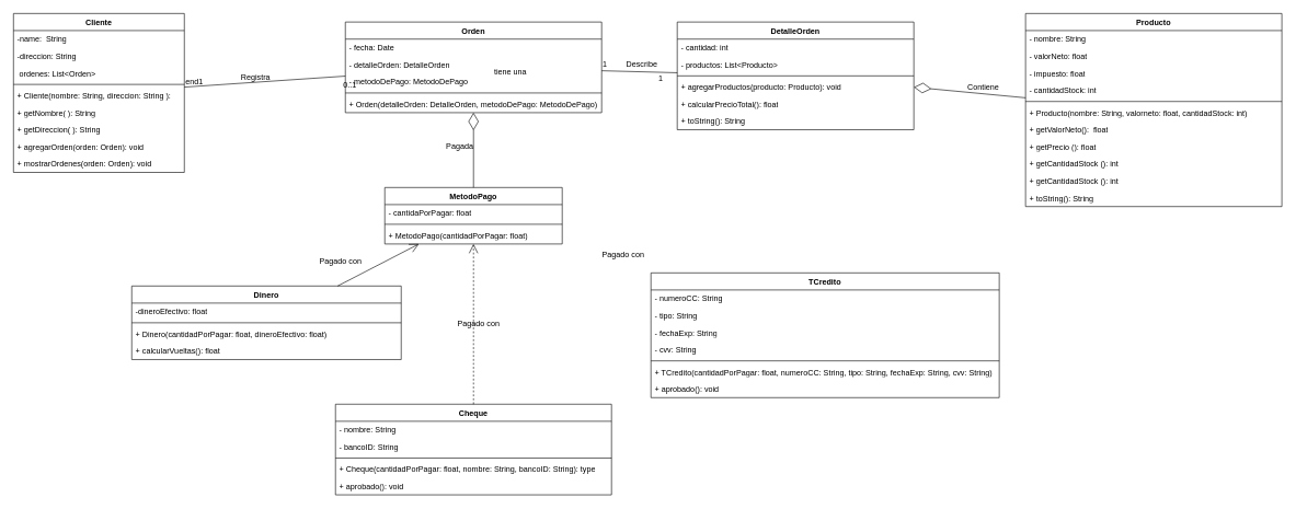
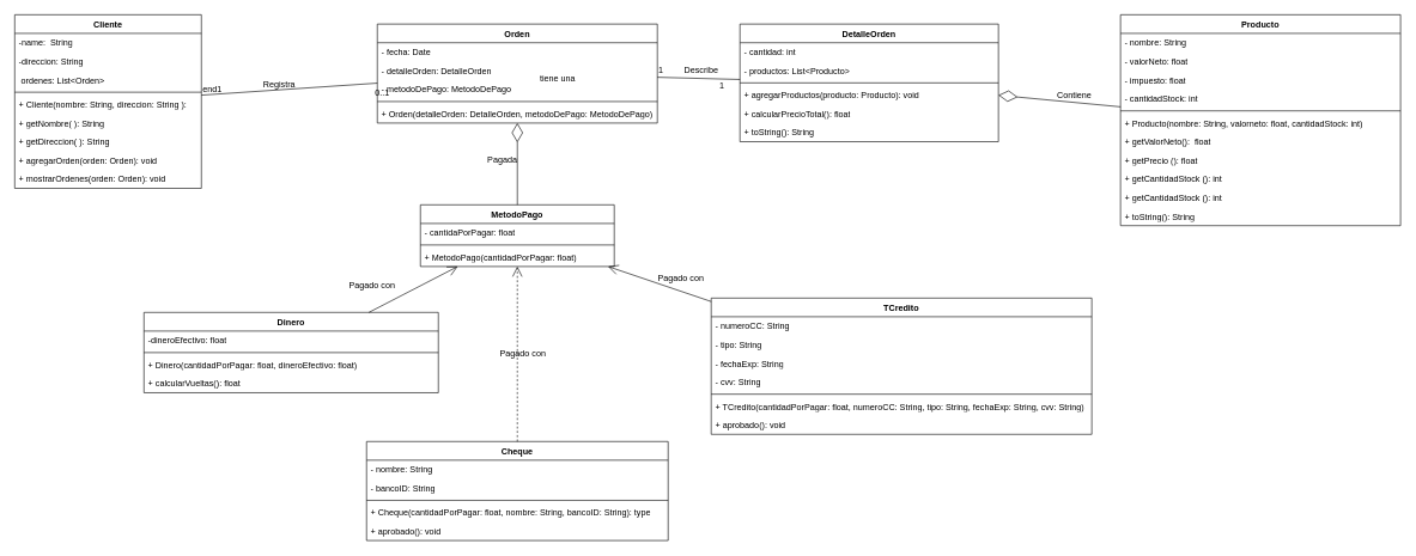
  <mxCell id="0" />
  <mxCell id="1" parent="0" />
  <mxCell id="2" value="Cliente" style="swimlane;fontStyle=1;align=center;verticalAlign=top;childLayout=stackLayout;horizontal=1;startSize=26;horizontalStack=0;resizeParent=1;resizeParentMax=0;resizeLast=0;collapsible=1;marginBottom=0;whiteSpace=wrap;html=1;" parent="1" vertex="1"><mxGeometry x="20" y="20" width="260" height="242" as="geometry" /></mxCell>
  <mxCell id="3" value="-name:&amp;nbsp; String" style="text;strokeColor=none;fillColor=none;align=left;verticalAlign=top;spacingLeft=4;spacingRight=4;overflow=hidden;rotatable=0;points=[[0,0.5],[1,0.5]];portConstraint=eastwest;whiteSpace=wrap;html=1;" parent="2" vertex="1"><mxGeometry y="26" width="260" height="26" as="geometry" /></mxCell>
  <mxCell id="4" value="-direccion: String" style="text;strokeColor=none;fillColor=none;align=left;verticalAlign=top;spacingLeft=4;spacingRight=4;overflow=hidden;rotatable=0;points=[[0,0.5],[1,0.5]];portConstraint=eastwest;whiteSpace=wrap;html=1;" parent="2" vertex="1"><mxGeometry y="52" width="260" height="26" as="geometry" /></mxCell>
  <mxCell id="5" value="&amp;nbsp;ordenes: List&amp;lt;Orden&amp;gt;" style="text;strokeColor=none;fillColor=none;align=left;verticalAlign=top;spacingLeft=4;spacingRight=4;overflow=hidden;rotatable=0;points=[[0,0.5],[1,0.5]];portConstraint=eastwest;whiteSpace=wrap;html=1;" parent="2" vertex="1"><mxGeometry y="78" width="260" height="26" as="geometry" /></mxCell>
  <mxCell id="6" value="" style="line;strokeWidth=1;fillColor=none;align=left;verticalAlign=middle;spacingTop=-1;spacingLeft=3;spacingRight=3;rotatable=0;labelPosition=right;points=[];portConstraint=eastwest;strokeColor=inherit;" parent="2" vertex="1"><mxGeometry y="104" width="260" height="8" as="geometry" /></mxCell>
  <mxCell id="7" value="+ Cliente(nombre: String, direccion: String ):&amp;nbsp;" style="text;strokeColor=none;fillColor=none;align=left;verticalAlign=top;spacingLeft=4;spacingRight=4;overflow=hidden;rotatable=0;points=[[0,0.5],[1,0.5]];portConstraint=eastwest;whiteSpace=wrap;html=1;" parent="2" vertex="1"><mxGeometry y="112" width="260" height="26" as="geometry" /></mxCell>
  <mxCell id="8" value="+ getNombre( ): String&amp;nbsp;" style="text;strokeColor=none;fillColor=none;align=left;verticalAlign=top;spacingLeft=4;spacingRight=4;overflow=hidden;rotatable=0;points=[[0,0.5],[1,0.5]];portConstraint=eastwest;whiteSpace=wrap;html=1;" parent="2" vertex="1"><mxGeometry y="138" width="260" height="26" as="geometry" /></mxCell>
  <mxCell id="9" value="+ getDireccion( ): String&amp;nbsp;" style="text;strokeColor=none;fillColor=none;align=left;verticalAlign=top;spacingLeft=4;spacingRight=4;overflow=hidden;rotatable=0;points=[[0,0.5],[1,0.5]];portConstraint=eastwest;whiteSpace=wrap;html=1;" parent="2" vertex="1"><mxGeometry y="164" width="260" height="26" as="geometry" /></mxCell>
  <mxCell id="10" value="+ agregarOrden(orden: Orden): void&amp;nbsp;" style="text;strokeColor=none;fillColor=none;align=left;verticalAlign=top;spacingLeft=4;spacingRight=4;overflow=hidden;rotatable=0;points=[[0,0.5],[1,0.5]];portConstraint=eastwest;whiteSpace=wrap;html=1;" parent="2" vertex="1"><mxGeometry y="190" width="260" height="26" as="geometry" /></mxCell>
  <mxCell id="11" value="+ mostrarOrdenes(orden: Orden): void&amp;nbsp;" style="text;strokeColor=none;fillColor=none;align=left;verticalAlign=top;spacingLeft=4;spacingRight=4;overflow=hidden;rotatable=0;points=[[0,0.5],[1,0.5]];portConstraint=eastwest;whiteSpace=wrap;html=1;" parent="2" vertex="1"><mxGeometry y="216" width="260" height="26" as="geometry" /></mxCell>
  <mxCell id="12" value="Dinero" style="swimlane;fontStyle=1;align=center;verticalAlign=top;childLayout=stackLayout;horizontal=1;startSize=26;horizontalStack=0;resizeParent=1;resizeParentMax=0;resizeLast=0;collapsible=1;marginBottom=0;whiteSpace=wrap;html=1;" parent="1" vertex="1"><mxGeometry x="200" y="435" width="410" height="112" as="geometry" /></mxCell>
  <mxCell id="13" value="-dineroEfectivo: float" style="text;strokeColor=none;fillColor=none;align=left;verticalAlign=top;spacingLeft=4;spacingRight=4;overflow=hidden;rotatable=0;points=[[0,0.5],[1,0.5]];portConstraint=eastwest;whiteSpace=wrap;html=1;" parent="12" vertex="1"><mxGeometry y="26" width="410" height="26" as="geometry" /></mxCell>
  <mxCell id="14" value="" style="line;strokeWidth=1;fillColor=none;align=left;verticalAlign=middle;spacingTop=-1;spacingLeft=3;spacingRight=3;rotatable=0;labelPosition=right;points=[];portConstraint=eastwest;strokeColor=inherit;" parent="12" vertex="1"><mxGeometry y="52" width="410" height="8" as="geometry" /></mxCell>
  <mxCell id="15" value="+ Dinero(cantidadPorPagar: float, dineroEfectivo: float)" style="text;strokeColor=none;fillColor=none;align=left;verticalAlign=top;spacingLeft=4;spacingRight=4;overflow=hidden;rotatable=0;points=[[0,0.5],[1,0.5]];portConstraint=eastwest;whiteSpace=wrap;html=1;" parent="12" vertex="1"><mxGeometry y="60" width="410" height="26" as="geometry" /></mxCell>
  <mxCell id="16" value="+ calcularVueltas(): float" style="text;strokeColor=none;fillColor=none;align=left;verticalAlign=top;spacingLeft=4;spacingRight=4;overflow=hidden;rotatable=0;points=[[0,0.5],[1,0.5]];portConstraint=eastwest;whiteSpace=wrap;html=1;" parent="12" vertex="1"><mxGeometry y="86" width="410" height="26" as="geometry" /></mxCell>
  <mxCell id="17" value="DetalleOrden" style="swimlane;fontStyle=1;align=center;verticalAlign=top;childLayout=stackLayout;horizontal=1;startSize=26;horizontalStack=0;resizeParent=1;resizeParentMax=0;resizeLast=0;collapsible=1;marginBottom=0;whiteSpace=wrap;html=1;" parent="1" vertex="1"><mxGeometry x="1030" y="33" width="360" height="164" as="geometry" /></mxCell>
  <mxCell id="18" value="- cantidad: int" style="text;strokeColor=none;fillColor=none;align=left;verticalAlign=top;spacingLeft=4;spacingRight=4;overflow=hidden;rotatable=0;points=[[0,0.5],[1,0.5]];portConstraint=eastwest;whiteSpace=wrap;html=1;" parent="17" vertex="1"><mxGeometry y="26" width="360" height="26" as="geometry" /></mxCell>
  <mxCell id="19" value="- productos: List&amp;lt;Producto&amp;gt;" style="text;strokeColor=none;fillColor=none;align=left;verticalAlign=top;spacingLeft=4;spacingRight=4;overflow=hidden;rotatable=0;points=[[0,0.5],[1,0.5]];portConstraint=eastwest;whiteSpace=wrap;html=1;" parent="17" vertex="1"><mxGeometry y="52" width="360" height="26" as="geometry" /></mxCell>
  <mxCell id="20" value="" style="line;strokeWidth=1;fillColor=none;align=left;verticalAlign=middle;spacingTop=-1;spacingLeft=3;spacingRight=3;rotatable=0;labelPosition=right;points=[];portConstraint=eastwest;strokeColor=inherit;" parent="17" vertex="1"><mxGeometry y="78" width="360" height="8" as="geometry" /></mxCell>
  <mxCell id="21" value="+ agregarProductos(producto: Producto): void" style="text;strokeColor=none;fillColor=none;align=left;verticalAlign=top;spacingLeft=4;spacingRight=4;overflow=hidden;rotatable=0;points=[[0,0.5],[1,0.5]];portConstraint=eastwest;whiteSpace=wrap;html=1;" parent="17" vertex="1"><mxGeometry y="86" width="360" height="26" as="geometry" /></mxCell>
  <mxCell id="22" value="+ calcularPrecioTotal(): float" style="text;strokeColor=none;fillColor=none;align=left;verticalAlign=top;spacingLeft=4;spacingRight=4;overflow=hidden;rotatable=0;points=[[0,0.5],[1,0.5]];portConstraint=eastwest;whiteSpace=wrap;html=1;" parent="17" vertex="1"><mxGeometry y="112" width="360" height="26" as="geometry" /></mxCell>
  <mxCell id="23" value="+ toString(): String" style="text;strokeColor=none;fillColor=none;align=left;verticalAlign=top;spacingLeft=4;spacingRight=4;overflow=hidden;rotatable=0;points=[[0,0.5],[1,0.5]];portConstraint=eastwest;whiteSpace=wrap;html=1;" parent="17" vertex="1"><mxGeometry y="138" width="360" height="26" as="geometry" /></mxCell>
  <mxCell id="24" value="TCredito" style="swimlane;fontStyle=1;align=center;verticalAlign=top;childLayout=stackLayout;horizontal=1;startSize=26;horizontalStack=0;resizeParent=1;resizeParentMax=0;resizeLast=0;collapsible=1;marginBottom=0;whiteSpace=wrap;html=1;" parent="1" vertex="1"><mxGeometry x="990" y="415" width="530" height="190" as="geometry" /></mxCell>
  <mxCell id="25" value="- numeroCC: String" style="text;strokeColor=none;fillColor=none;align=left;verticalAlign=top;spacingLeft=4;spacingRight=4;overflow=hidden;rotatable=0;points=[[0,0.5],[1,0.5]];portConstraint=eastwest;whiteSpace=wrap;html=1;" parent="24" vertex="1"><mxGeometry y="26" width="530" height="26" as="geometry" /></mxCell>
  <mxCell id="26" value="- tipo: String" style="text;strokeColor=none;fillColor=none;align=left;verticalAlign=top;spacingLeft=4;spacingRight=4;overflow=hidden;rotatable=0;points=[[0,0.5],[1,0.5]];portConstraint=eastwest;whiteSpace=wrap;html=1;" parent="24" vertex="1"><mxGeometry y="52" width="530" height="26" as="geometry" /></mxCell>
  <mxCell id="27" value="- fechaExp: String" style="text;strokeColor=none;fillColor=none;align=left;verticalAlign=top;spacingLeft=4;spacingRight=4;overflow=hidden;rotatable=0;points=[[0,0.5],[1,0.5]];portConstraint=eastwest;whiteSpace=wrap;html=1;" parent="24" vertex="1"><mxGeometry y="78" width="530" height="26" as="geometry" /></mxCell>
  <mxCell id="28" value="- cvv: String" style="text;strokeColor=none;fillColor=none;align=left;verticalAlign=top;spacingLeft=4;spacingRight=4;overflow=hidden;rotatable=0;points=[[0,0.5],[1,0.5]];portConstraint=eastwest;whiteSpace=wrap;html=1;" parent="24" vertex="1"><mxGeometry y="104" width="530" height="26" as="geometry" /></mxCell>
  <mxCell id="29" value="" style="line;strokeWidth=1;fillColor=none;align=left;verticalAlign=middle;spacingTop=-1;spacingLeft=3;spacingRight=3;rotatable=0;labelPosition=right;points=[];portConstraint=eastwest;strokeColor=inherit;" parent="24" vertex="1"><mxGeometry y="130" width="530" height="8" as="geometry" /></mxCell>
  <mxCell id="30" value="+ TCredito(cantidadPorPagar: float, numeroCC: String, tipo: String, fechaExp: String, cvv: String)" style="text;strokeColor=none;fillColor=none;align=left;verticalAlign=top;spacingLeft=4;spacingRight=4;overflow=hidden;rotatable=0;points=[[0,0.5],[1,0.5]];portConstraint=eastwest;whiteSpace=wrap;html=1;" parent="24" vertex="1"><mxGeometry y="138" width="530" height="26" as="geometry" /></mxCell>
  <mxCell id="31" value="+ aprobado(): void" style="text;strokeColor=none;fillColor=none;align=left;verticalAlign=top;spacingLeft=4;spacingRight=4;overflow=hidden;rotatable=0;points=[[0,0.5],[1,0.5]];portConstraint=eastwest;whiteSpace=wrap;html=1;" parent="24" vertex="1"><mxGeometry y="164" width="530" height="26" as="geometry" /></mxCell>
  <mxCell id="32" value="Cheque" style="swimlane;fontStyle=1;align=center;verticalAlign=top;childLayout=stackLayout;horizontal=1;startSize=26;horizontalStack=0;resizeParent=1;resizeParentMax=0;resizeLast=0;collapsible=1;marginBottom=0;whiteSpace=wrap;html=1;" parent="1" vertex="1"><mxGeometry x="510" y="615" width="420" height="138" as="geometry" /></mxCell>
  <mxCell id="33" value="- nombre: String" style="text;strokeColor=none;fillColor=none;align=left;verticalAlign=top;spacingLeft=4;spacingRight=4;overflow=hidden;rotatable=0;points=[[0,0.5],[1,0.5]];portConstraint=eastwest;whiteSpace=wrap;html=1;" parent="32" vertex="1"><mxGeometry y="26" width="420" height="26" as="geometry" /></mxCell>
  <mxCell id="34" value="- bancoID: String" style="text;strokeColor=none;fillColor=none;align=left;verticalAlign=top;spacingLeft=4;spacingRight=4;overflow=hidden;rotatable=0;points=[[0,0.5],[1,0.5]];portConstraint=eastwest;whiteSpace=wrap;html=1;" parent="32" vertex="1"><mxGeometry y="52" width="420" height="26" as="geometry" /></mxCell>
  <mxCell id="35" value="" style="line;strokeWidth=1;fillColor=none;align=left;verticalAlign=middle;spacingTop=-1;spacingLeft=3;spacingRight=3;rotatable=0;labelPosition=right;points=[];portConstraint=eastwest;strokeColor=inherit;" parent="32" vertex="1"><mxGeometry y="78" width="420" height="8" as="geometry" /></mxCell>
  <mxCell id="36" value="+ Cheque(cantidadPorPagar: float, nombre: String, bancoID: String): type" style="text;strokeColor=none;fillColor=none;align=left;verticalAlign=top;spacingLeft=4;spacingRight=4;overflow=hidden;rotatable=0;points=[[0,0.5],[1,0.5]];portConstraint=eastwest;whiteSpace=wrap;html=1;" parent="32" vertex="1"><mxGeometry y="86" width="420" height="26" as="geometry" /></mxCell>
  <mxCell id="37" value="+ aprobado(): void" style="text;strokeColor=none;fillColor=none;align=left;verticalAlign=top;spacingLeft=4;spacingRight=4;overflow=hidden;rotatable=0;points=[[0,0.5],[1,0.5]];portConstraint=eastwest;whiteSpace=wrap;html=1;" parent="32" vertex="1"><mxGeometry y="112" width="420" height="26" as="geometry" /></mxCell>
  <mxCell id="38" value="Producto" style="swimlane;fontStyle=1;align=center;verticalAlign=top;childLayout=stackLayout;horizontal=1;startSize=26;horizontalStack=0;resizeParent=1;resizeParentMax=0;resizeLast=0;collapsible=1;marginBottom=0;whiteSpace=wrap;html=1;" parent="1" vertex="1"><mxGeometry x="1560" y="20" width="390" height="294" as="geometry" /></mxCell>
  <mxCell id="39" value="- nombre: String" style="text;strokeColor=none;fillColor=none;align=left;verticalAlign=top;spacingLeft=4;spacingRight=4;overflow=hidden;rotatable=0;points=[[0,0.5],[1,0.5]];portConstraint=eastwest;whiteSpace=wrap;html=1;" parent="38" vertex="1"><mxGeometry y="26" width="390" height="26" as="geometry" /></mxCell>
  <mxCell id="40" value="- valorNeto: float" style="text;strokeColor=none;fillColor=none;align=left;verticalAlign=top;spacingLeft=4;spacingRight=4;overflow=hidden;rotatable=0;points=[[0,0.5],[1,0.5]];portConstraint=eastwest;whiteSpace=wrap;html=1;" parent="38" vertex="1"><mxGeometry y="52" width="390" height="26" as="geometry" /></mxCell>
  <mxCell id="41" value="- impuesto: float" style="text;strokeColor=none;fillColor=none;align=left;verticalAlign=top;spacingLeft=4;spacingRight=4;overflow=hidden;rotatable=0;points=[[0,0.5],[1,0.5]];portConstraint=eastwest;whiteSpace=wrap;html=1;" parent="38" vertex="1"><mxGeometry y="78" width="390" height="26" as="geometry" /></mxCell>
  <mxCell id="42" value="- cantidadStock: int" style="text;strokeColor=none;fillColor=none;align=left;verticalAlign=top;spacingLeft=4;spacingRight=4;overflow=hidden;rotatable=0;points=[[0,0.5],[1,0.5]];portConstraint=eastwest;whiteSpace=wrap;html=1;" parent="38" vertex="1"><mxGeometry y="104" width="390" height="26" as="geometry" /></mxCell>
  <mxCell id="43" value="" style="line;strokeWidth=1;fillColor=none;align=left;verticalAlign=middle;spacingTop=-1;spacingLeft=3;spacingRight=3;rotatable=0;labelPosition=right;points=[];portConstraint=eastwest;strokeColor=inherit;" parent="38" vertex="1"><mxGeometry y="130" width="390" height="8" as="geometry" /></mxCell>
  <mxCell id="44" value="+ Producto(nombre: String, valorneto: float, cantidadStock: int)" style="text;strokeColor=none;fillColor=none;align=left;verticalAlign=top;spacingLeft=4;spacingRight=4;overflow=hidden;rotatable=0;points=[[0,0.5],[1,0.5]];portConstraint=eastwest;whiteSpace=wrap;html=1;" parent="38" vertex="1"><mxGeometry y="138" width="390" height="26" as="geometry" /></mxCell>
  <mxCell id="45" value="+ getValorNeto():&amp;nbsp; float" style="text;strokeColor=none;fillColor=none;align=left;verticalAlign=top;spacingLeft=4;spacingRight=4;overflow=hidden;rotatable=0;points=[[0,0.5],[1,0.5]];portConstraint=eastwest;whiteSpace=wrap;html=1;" parent="38" vertex="1"><mxGeometry y="164" width="390" height="26" as="geometry" /></mxCell>
  <mxCell id="46" value="+ getPrecio (): float" style="text;strokeColor=none;fillColor=none;align=left;verticalAlign=top;spacingLeft=4;spacingRight=4;overflow=hidden;rotatable=0;points=[[0,0.5],[1,0.5]];portConstraint=eastwest;whiteSpace=wrap;html=1;" parent="38" vertex="1"><mxGeometry y="190" width="390" height="26" as="geometry" /></mxCell>
  <mxCell id="47" value="+ getCantidadStock (): int" style="text;strokeColor=none;fillColor=none;align=left;verticalAlign=top;spacingLeft=4;spacingRight=4;overflow=hidden;rotatable=0;points=[[0,0.5],[1,0.5]];portConstraint=eastwest;whiteSpace=wrap;html=1;" parent="38" vertex="1"><mxGeometry y="216" width="390" height="26" as="geometry" /></mxCell>
  <mxCell id="48" value="+ getCantidadStock (): int" style="text;strokeColor=none;fillColor=none;align=left;verticalAlign=top;spacingLeft=4;spacingRight=4;overflow=hidden;rotatable=0;points=[[0,0.5],[1,0.5]];portConstraint=eastwest;whiteSpace=wrap;html=1;" parent="38" vertex="1"><mxGeometry y="242" width="390" height="26" as="geometry" /></mxCell>
  <mxCell id="49" value="+ toString(): String" style="text;strokeColor=none;fillColor=none;align=left;verticalAlign=top;spacingLeft=4;spacingRight=4;overflow=hidden;rotatable=0;points=[[0,0.5],[1,0.5]];portConstraint=eastwest;whiteSpace=wrap;html=1;" parent="38" vertex="1"><mxGeometry y="268" width="390" height="26" as="geometry" /></mxCell>
  <mxCell id="50" value="Orden" style="swimlane;fontStyle=1;align=center;verticalAlign=top;childLayout=stackLayout;horizontal=1;startSize=26;horizontalStack=0;resizeParent=1;resizeParentMax=0;resizeLast=0;collapsible=1;marginBottom=0;whiteSpace=wrap;html=1;" parent="1" vertex="1"><mxGeometry x="525" y="33" width="390" height="138" as="geometry" /></mxCell>
  <mxCell id="51" value="- fecha: Date" style="text;strokeColor=none;fillColor=none;align=left;verticalAlign=top;spacingLeft=4;spacingRight=4;overflow=hidden;rotatable=0;points=[[0,0.5],[1,0.5]];portConstraint=eastwest;whiteSpace=wrap;html=1;" parent="50" vertex="1"><mxGeometry y="26" width="390" height="26" as="geometry" /></mxCell>
  <mxCell id="52" value="- detalleOrden: DetalleOrden" style="text;strokeColor=none;fillColor=none;align=left;verticalAlign=top;spacingLeft=4;spacingRight=4;overflow=hidden;rotatable=0;points=[[0,0.5],[1,0.5]];portConstraint=eastwest;whiteSpace=wrap;html=1;" parent="50" vertex="1"><mxGeometry y="52" width="390" height="26" as="geometry" /></mxCell>
  <mxCell id="53" value="- metodoDePago: MetodoDePago" style="text;strokeColor=none;fillColor=none;align=left;verticalAlign=top;spacingLeft=4;spacingRight=4;overflow=hidden;rotatable=0;points=[[0,0.5],[1,0.5]];portConstraint=eastwest;whiteSpace=wrap;html=1;" parent="50" vertex="1"><mxGeometry y="78" width="390" height="26" as="geometry" /></mxCell>
  <mxCell id="54" value="" style="line;strokeWidth=1;fillColor=none;align=left;verticalAlign=middle;spacingTop=-1;spacingLeft=3;spacingRight=3;rotatable=0;labelPosition=right;points=[];portConstraint=eastwest;strokeColor=inherit;" parent="50" vertex="1"><mxGeometry y="104" width="390" height="8" as="geometry" /></mxCell>
  <mxCell id="55" value="+ Orden(detalleOrden: DetalleOrden, metodoDePago: MetodoDePago)" style="text;strokeColor=none;fillColor=none;align=left;verticalAlign=top;spacingLeft=4;spacingRight=4;overflow=hidden;rotatable=0;points=[[0,0.5],[1,0.5]];portConstraint=eastwest;whiteSpace=wrap;html=1;" parent="50" vertex="1"><mxGeometry y="112" width="390" height="26" as="geometry" /></mxCell>
  <mxCell id="56" value="" style="endArrow=open;endFill=1;endSize=12;html=1;rounded=0;" parent="1" source="12" target="59" edge="1"><mxGeometry width="160" relative="1" as="geometry"><mxPoint x="776" y="835" as="sourcePoint" /><mxPoint x="922" y="744" as="targetPoint" /></mxGeometry></mxCell>
  <mxCell id="57" value="" style="endArrow=open;endFill=1;endSize=12;html=1;rounded=0;dashed=1;" parent="1" source="32" target="59" edge="1"><mxGeometry width="160" relative="1" as="geometry"><mxPoint x="551" y="445" as="sourcePoint" /><mxPoint x="689" y="345" as="targetPoint" /></mxGeometry></mxCell>
+ <mxCell id="58" value="" style="endArrow=open;endFill=1;endSize=12;html=1;rounded=0;" parent="1" source="24" target="59" edge="1"><mxGeometry width="160" relative="1" as="geometry"><mxPoint x="730" y="445" as="sourcePoint" /><mxPoint x="730" y="345" as="targetPoint" /></mxGeometry></mxCell>
  <mxCell id="59" value="MetodoPago" style="swimlane;fontStyle=1;align=center;verticalAlign=top;childLayout=stackLayout;horizontal=1;startSize=26;horizontalStack=0;resizeParent=1;resizeParentMax=0;resizeLast=0;collapsible=1;marginBottom=0;whiteSpace=wrap;html=1;" parent="1" vertex="1"><mxGeometry x="585" y="285" width="270" height="86" as="geometry" /></mxCell>
  <mxCell id="60" value="- cantidaPorPagar: float" style="text;strokeColor=none;fillColor=none;align=left;verticalAlign=top;spacingLeft=4;spacingRight=4;overflow=hidden;rotatable=0;points=[[0,0.5],[1,0.5]];portConstraint=eastwest;whiteSpace=wrap;html=1;" parent="59" vertex="1"><mxGeometry y="26" width="270" height="26" as="geometry" /></mxCell>
  <mxCell id="61" value="" style="line;strokeWidth=1;fillColor=none;align=left;verticalAlign=middle;spacingTop=-1;spacingLeft=3;spacingRight=3;rotatable=0;labelPosition=right;points=[];portConstraint=eastwest;strokeColor=inherit;" parent="59" vertex="1"><mxGeometry y="52" width="270" height="8" as="geometry" /></mxCell>
  <mxCell id="62" value="+ MetodoPago(cantidadPorPagar: float)" style="text;strokeColor=none;fillColor=none;align=left;verticalAlign=top;spacingLeft=4;spacingRight=4;overflow=hidden;rotatable=0;points=[[0,0.5],[1,0.5]];portConstraint=eastwest;whiteSpace=wrap;html=1;" parent="59" vertex="1"><mxGeometry y="60" width="270" height="26" as="geometry" /></mxCell>
  <mxCell id="63" value="" style="endArrow=diamondThin;endFill=0;endSize=24;html=1;rounded=0;" parent="1" source="38" target="17" edge="1"><mxGeometry width="160" relative="1" as="geometry"><mxPoint x="890" y="120" as="sourcePoint" /><mxPoint x="1260" y="275" as="targetPoint" /></mxGeometry></mxCell>
  <mxCell id="64" value="" style="endArrow=diamondThin;endFill=0;endSize=24;html=1;rounded=0;" parent="1" source="59" target="50" edge="1"><mxGeometry width="160" relative="1" as="geometry"><mxPoint x="900" y="130" as="sourcePoint" /><mxPoint x="834" y="128" as="targetPoint" /></mxGeometry></mxCell>
  <mxCell id="65" value="" style="endArrow=none;html=1;rounded=0;align=center;verticalAlign=top;endFill=0;labelBackgroundColor=none;" edge="1" parent="1" source="2" target="50"><mxGeometry relative="1" as="geometry"><mxPoint x="310" y="275" as="sourcePoint" /><mxPoint x="470" y="275" as="targetPoint" /></mxGeometry></mxCell>
  <mxCell id="66" value="end1" style="resizable=0;html=1;align=left;verticalAlign=bottom;labelBackgroundColor=none;" connectable="0" vertex="1" parent="65"><mxGeometry x="-1" relative="1" as="geometry" /></mxCell>
  <mxCell id="67" value="0..1" style="resizable=0;html=1;align=left;verticalAlign=top;labelBackgroundColor=none;" connectable="0" vertex="1" parent="65"><mxGeometry x="-1" relative="1" as="geometry"><mxPoint x="240" y="-17" as="offset" /></mxGeometry></mxCell>
  <mxCell id="68" value="Registra" style="resizable=0;html=1;align=right;verticalAlign=bottom;labelBackgroundColor=none;" connectable="0" vertex="1" parent="65"><mxGeometry x="1" relative="1" as="geometry"><mxPoint x="-114" y="10" as="offset" /></mxGeometry></mxCell>
  <mxCell id="69" value="" style="endArrow=none;html=1;rounded=0;align=center;verticalAlign=top;endFill=0;labelBackgroundColor=none;" edge="1" parent="1" source="17" target="50"><mxGeometry relative="1" as="geometry"><mxPoint x="170" y="142" as="sourcePoint" /><mxPoint x="434" y="125" as="targetPoint" /></mxGeometry></mxCell>
  <mxCell id="70" value="1" style="resizable=0;html=1;align=left;verticalAlign=top;labelBackgroundColor=none;" connectable="0" vertex="1" parent="69"><mxGeometry x="-1" relative="1" as="geometry"><mxPoint x="-30" y="-5" as="offset" /></mxGeometry></mxCell>
  <mxCell id="71" value="tiene una" style="resizable=0;html=1;align=right;verticalAlign=bottom;labelBackgroundColor=none;" connectable="0" vertex="1" parent="69"><mxGeometry x="1" relative="1" as="geometry"><mxPoint x="-114" y="10" as="offset" /></mxGeometry></mxCell>
  <mxCell id="72" value="Describe" style="resizable=0;html=1;align=right;verticalAlign=bottom;labelBackgroundColor=none;" connectable="0" vertex="1" parent="1"><mxGeometry x="1000.002" y="104.998" as="geometry" /></mxCell>
  <mxCell id="73" value="Pagada" style="resizable=0;html=1;align=right;verticalAlign=bottom;labelBackgroundColor=none;" connectable="0" vertex="1" parent="1"><mxGeometry x="710.002" y="214.998" as="geometry"><mxPoint x="10" y="16" as="offset" /></mxGeometry></mxCell>
  <mxCell id="74" value="Pagado con" style="resizable=0;html=1;align=right;verticalAlign=bottom;labelBackgroundColor=none;" connectable="0" vertex="1" parent="1"><mxGeometry x="980.002" y="394.998" as="geometry" /></mxCell>
  <mxCell id="75" value="Pagado con" style="resizable=0;html=1;align=right;verticalAlign=bottom;labelBackgroundColor=none;" connectable="0" vertex="1" parent="1"><mxGeometry x="760.002" y="499.998" as="geometry" /></mxCell>
  <mxCell id="76" value="Pagado con" style="resizable=0;html=1;align=right;verticalAlign=bottom;labelBackgroundColor=none;" connectable="0" vertex="1" parent="1"><mxGeometry x="550.002" y="404.998" as="geometry" /></mxCell>
  <mxCell id="77" value="Contiene" style="resizable=0;html=1;align=right;verticalAlign=bottom;labelBackgroundColor=none;" connectable="0" vertex="1" parent="1"><mxGeometry x="1520.002" y="140.998" as="geometry" /></mxCell>
  <mxCell id="78" value="1" style="resizable=0;html=1;align=left;verticalAlign=bottom;labelBackgroundColor=none;" connectable="0" vertex="1" parent="1"><mxGeometry x="915" y="104.994" as="geometry" /></mxCell>
